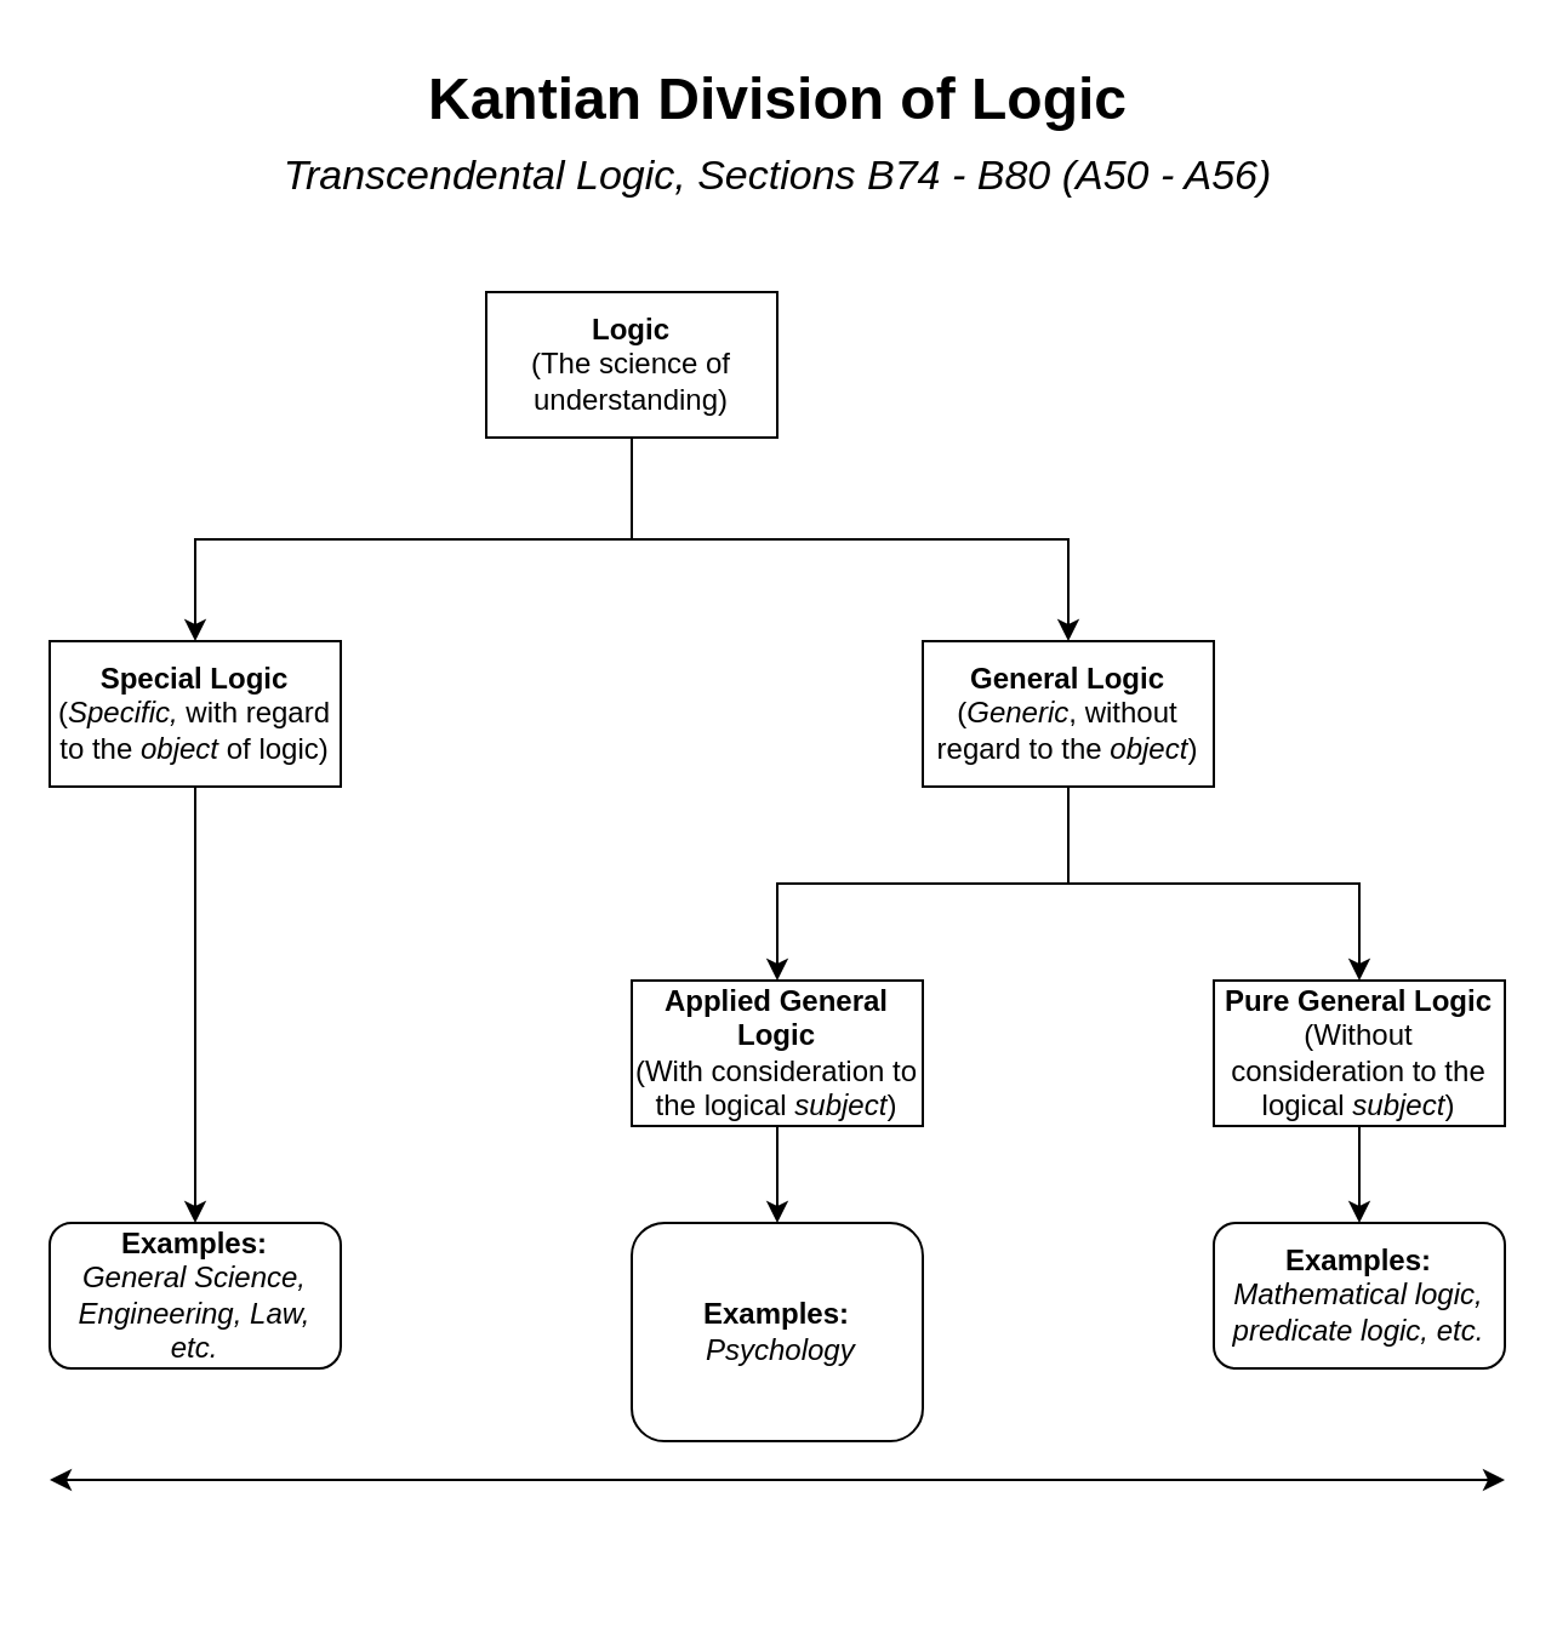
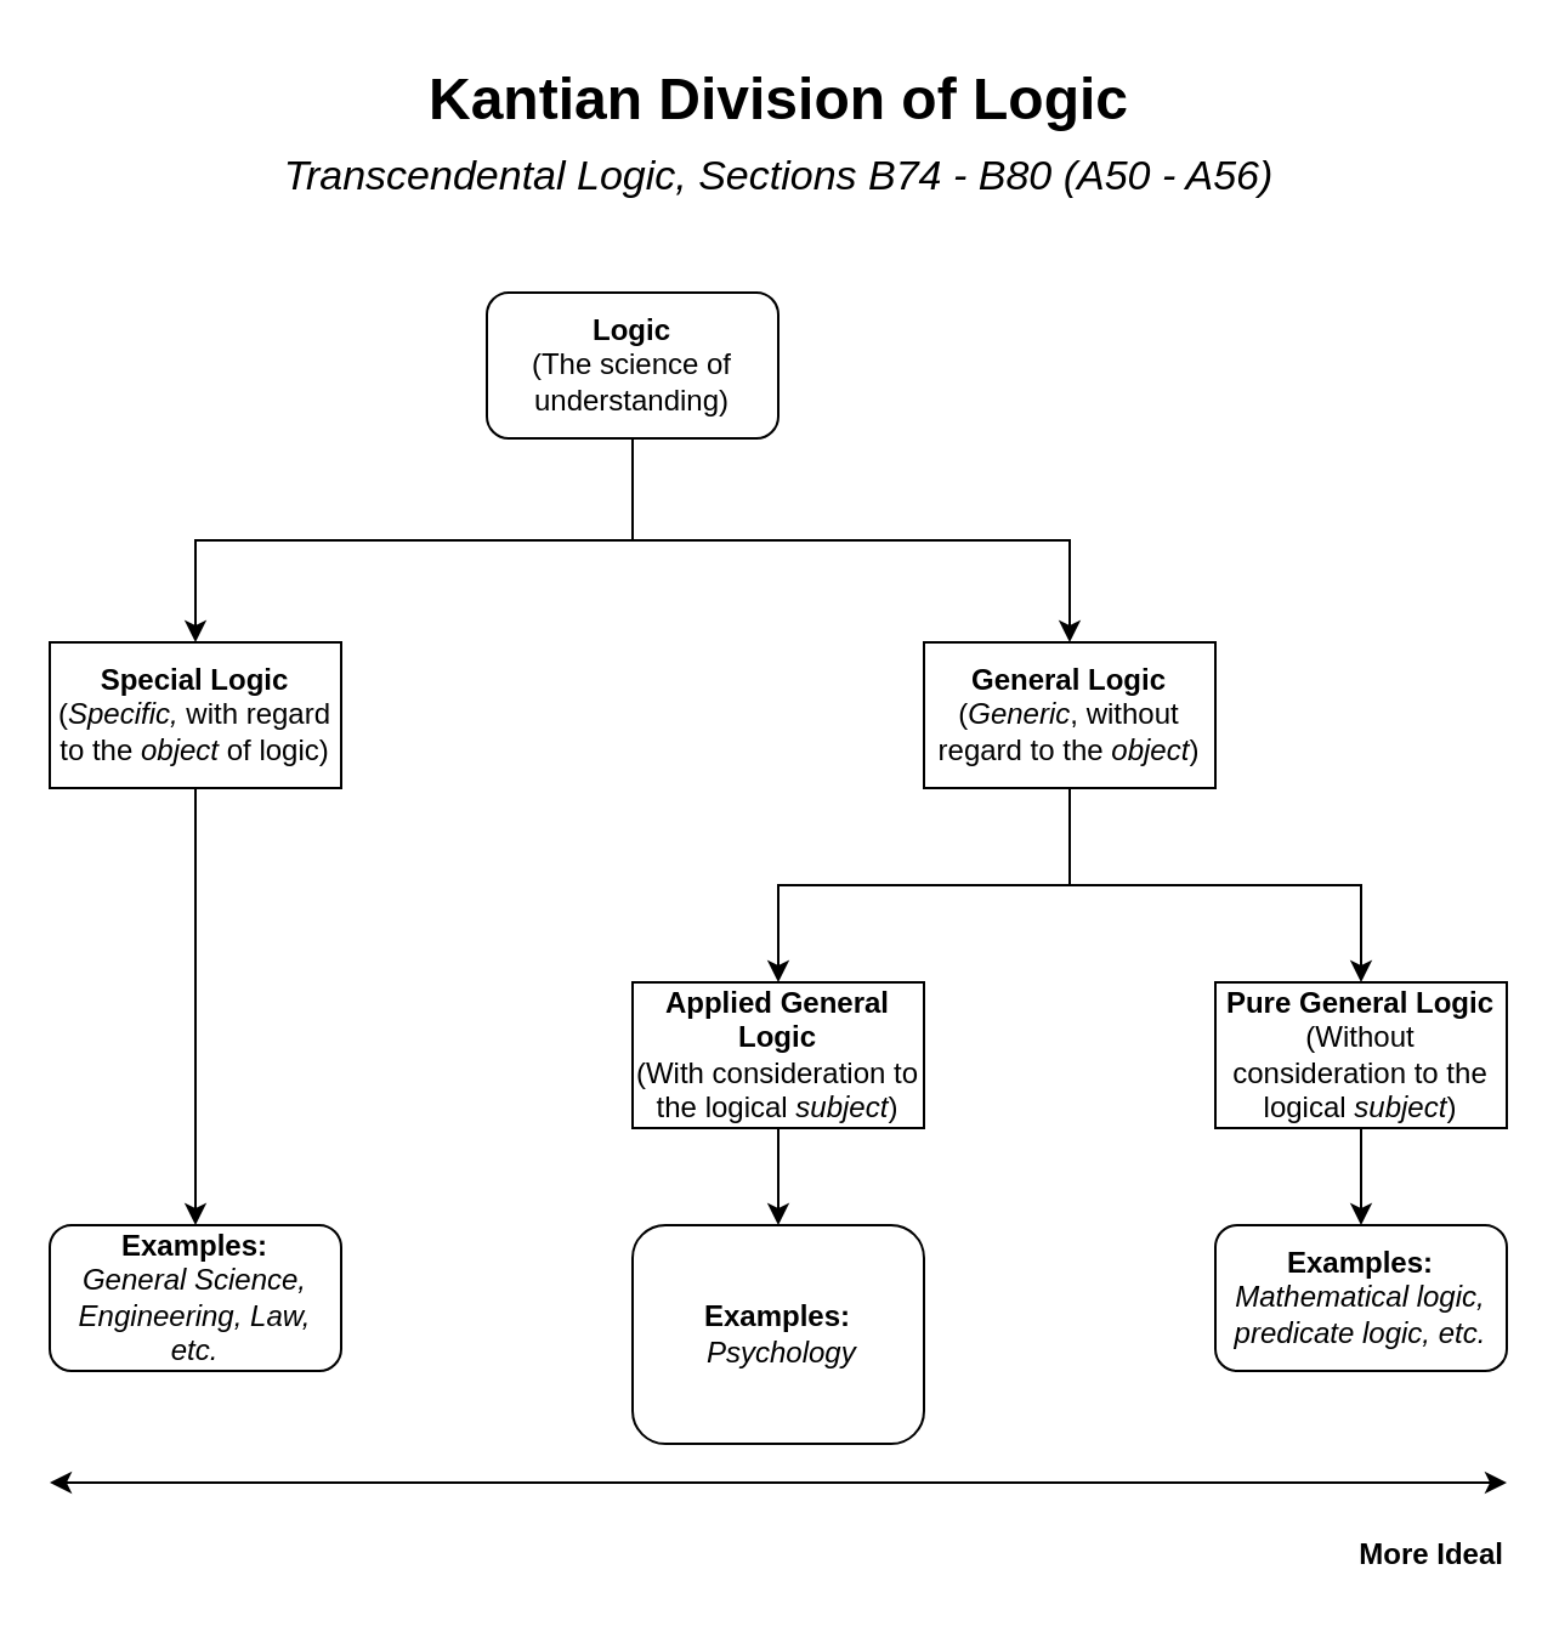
  <mxCell id="0" />
  <mxCell id="1" parent="0" />
  <mxCell id="2" style="edgeStyle=orthogonalEdgeStyle;rounded=0;orthogonalLoop=1;jettySize=auto;html=1;entryX=0.5;entryY=0;entryDx=0;entryDy=0;exitX=0.5;exitY=1;exitDx=0;exitDy=0;" edge="1" parent="1" source="4" target="6"><mxGeometry relative="1" as="geometry" /></mxCell>
  <mxCell id="3" style="edgeStyle=orthogonalEdgeStyle;rounded=0;orthogonalLoop=1;jettySize=auto;html=1;entryX=0.5;entryY=0;entryDx=0;entryDy=0;exitX=0.5;exitY=1;exitDx=0;exitDy=0;" edge="1" parent="1" source="4" target="9"><mxGeometry relative="1" as="geometry" /></mxCell>
- <mxCell id="4" value="&lt;b&gt;Logic&lt;br&gt;&lt;/b&gt;(The science of understanding)" style="rounded=0;whiteSpace=wrap;html=1;" vertex="1" parent="1"><mxGeometry x="200" y="120" width="120" height="60" as="geometry" /></mxCell>
+ <mxCell id="4" value="&lt;b&gt;Logic&lt;br&gt;&lt;/b&gt;(The science of understanding)" style="whiteSpace=wrap;html=1;rounded=1;" vertex="1" parent="1"><mxGeometry x="200" y="120" width="120" height="60" as="geometry" /></mxCell>
  <mxCell id="5" style="edgeStyle=orthogonalEdgeStyle;rounded=0;orthogonalLoop=1;jettySize=auto;html=1;" edge="1" parent="1" source="6" target="14"><mxGeometry relative="1" as="geometry" /></mxCell>
  <mxCell id="6" value="&lt;b&gt;Special Logic&lt;br&gt;&lt;/b&gt;(&lt;i&gt;Specific,&lt;/i&gt;&amp;nbsp;with regard to the &lt;i&gt;object&lt;/i&gt;&amp;nbsp;of logic)" style="rounded=0;whiteSpace=wrap;html=1;" vertex="1" parent="1"><mxGeometry x="20" y="264" width="120" height="60" as="geometry" /></mxCell>
  <mxCell id="7" style="edgeStyle=orthogonalEdgeStyle;rounded=0;orthogonalLoop=1;jettySize=auto;html=1;exitX=0.5;exitY=1;exitDx=0;exitDy=0;" edge="1" parent="1" source="9" target="11"><mxGeometry relative="1" as="geometry" /></mxCell>
  <mxCell id="8" style="edgeStyle=orthogonalEdgeStyle;rounded=0;orthogonalLoop=1;jettySize=auto;html=1;entryX=0.5;entryY=0;entryDx=0;entryDy=0;exitX=0.5;exitY=1;exitDx=0;exitDy=0;" edge="1" parent="1" source="9" target="13"><mxGeometry relative="1" as="geometry" /></mxCell>
  <mxCell id="9" value="&lt;b&gt;General Logic&lt;br&gt;&lt;/b&gt;(&lt;i&gt;Generic&lt;/i&gt;, without regard to the &lt;i&gt;object&lt;/i&gt;)" style="rounded=0;whiteSpace=wrap;html=1;" vertex="1" parent="1"><mxGeometry x="380" y="264" width="120" height="60" as="geometry" /></mxCell>
  <mxCell id="10" style="edgeStyle=orthogonalEdgeStyle;rounded=0;orthogonalLoop=1;jettySize=auto;html=1;" edge="1" parent="1" source="11" target="15"><mxGeometry relative="1" as="geometry" /></mxCell>
  <mxCell id="11" value="&lt;b&gt;Applied General Logic&lt;br&gt;&lt;/b&gt;(With consideration to the logical &lt;i&gt;subject&lt;/i&gt;)" style="rounded=0;whiteSpace=wrap;html=1;" vertex="1" parent="1"><mxGeometry x="260" y="404" width="120" height="60" as="geometry" /></mxCell>
  <mxCell id="12" style="edgeStyle=orthogonalEdgeStyle;rounded=0;orthogonalLoop=1;jettySize=auto;html=1;entryX=0.5;entryY=0;entryDx=0;entryDy=0;" edge="1" parent="1" source="13" target="16"><mxGeometry relative="1" as="geometry" /></mxCell>
  <mxCell id="13" value="&lt;b&gt;Pure General Logic&lt;br&gt;&lt;/b&gt;(Without consideration to the logical &lt;i&gt;subject&lt;/i&gt;)" style="rounded=0;whiteSpace=wrap;html=1;" vertex="1" parent="1"><mxGeometry x="500" y="404" width="120" height="60" as="geometry" /></mxCell>
  <mxCell id="14" value="&lt;b&gt;Examples:&lt;br&gt;&lt;/b&gt;&lt;i&gt;General Science, Engineering, Law, etc.&lt;/i&gt;" style="rounded=1;whiteSpace=wrap;html=1;" vertex="1" parent="1"><mxGeometry x="20" y="504" width="120" height="60" as="geometry" /></mxCell>
  <mxCell id="15" value="&lt;b&gt;Examples:&lt;/b&gt;&lt;br&gt;&lt;i&gt;&amp;nbsp;Psychology&lt;/i&gt;" style="rounded=1;whiteSpace=wrap;html=1;" vertex="1" parent="1"><mxGeometry x="260" y="504" width="120" height="90" as="geometry" /></mxCell>
  <mxCell id="16" value="&lt;b&gt;Examples:&lt;/b&gt;&lt;br&gt;&lt;i&gt;Mathematical logic, predicate logic, etc.&lt;/i&gt;" style="rounded=1;whiteSpace=wrap;html=1;" vertex="1" parent="1"><mxGeometry x="500" y="504" width="120" height="60" as="geometry" /></mxCell>
  <mxCell id="17" value="" style="endArrow=classic;startArrow=classic;html=1;" edge="1" parent="1"><mxGeometry width="50" height="50" relative="1" as="geometry"><mxPoint x="20" y="610" as="sourcePoint" /><mxPoint x="620" y="610" as="targetPoint" /></mxGeometry></mxCell>
+ <mxCell id="18" value="&lt;b&gt;More Ideal&lt;/b&gt;" style="text;html=1;align=right;verticalAlign=middle;resizable=0;points=[];autosize=1;" vertex="1" parent="1"><mxGeometry x="550" y="630" width="70" height="20" as="geometry" /></mxCell>
  <mxCell id="19" value="&lt;h1&gt;&lt;b&gt;Kantian Division of Logic&lt;br&gt;&lt;/b&gt;&lt;i style=&quot;font-weight: normal&quot;&gt;&lt;font style=&quot;font-size: 17px&quot;&gt;Transcendental Logic, Sections B74 - B80 (A50 - A56)&lt;/font&gt;&lt;/i&gt;&lt;/h1&gt;" style="text;html=1;align=center;verticalAlign=middle;resizable=0;points=[];autosize=1;" vertex="1" parent="1"><mxGeometry x="110" y="20" width="420" height="70" as="geometry" /></mxCell>
